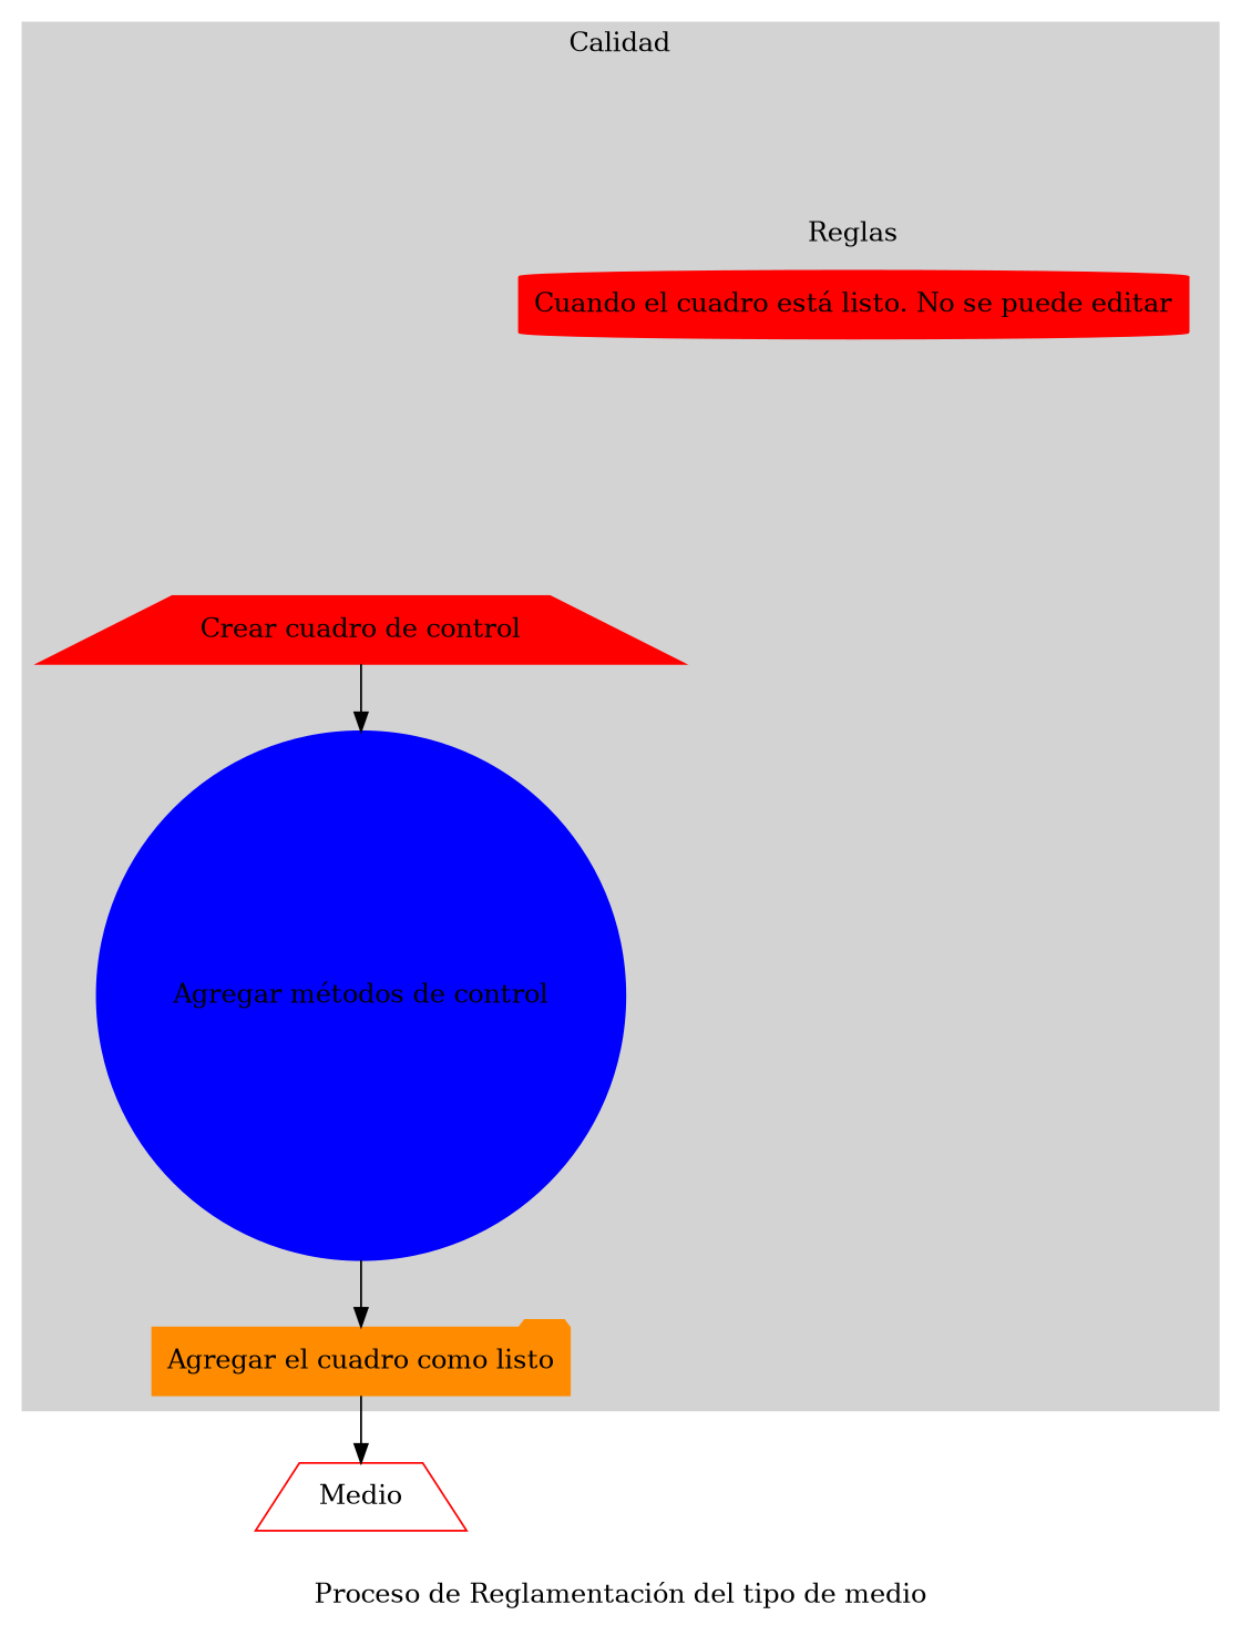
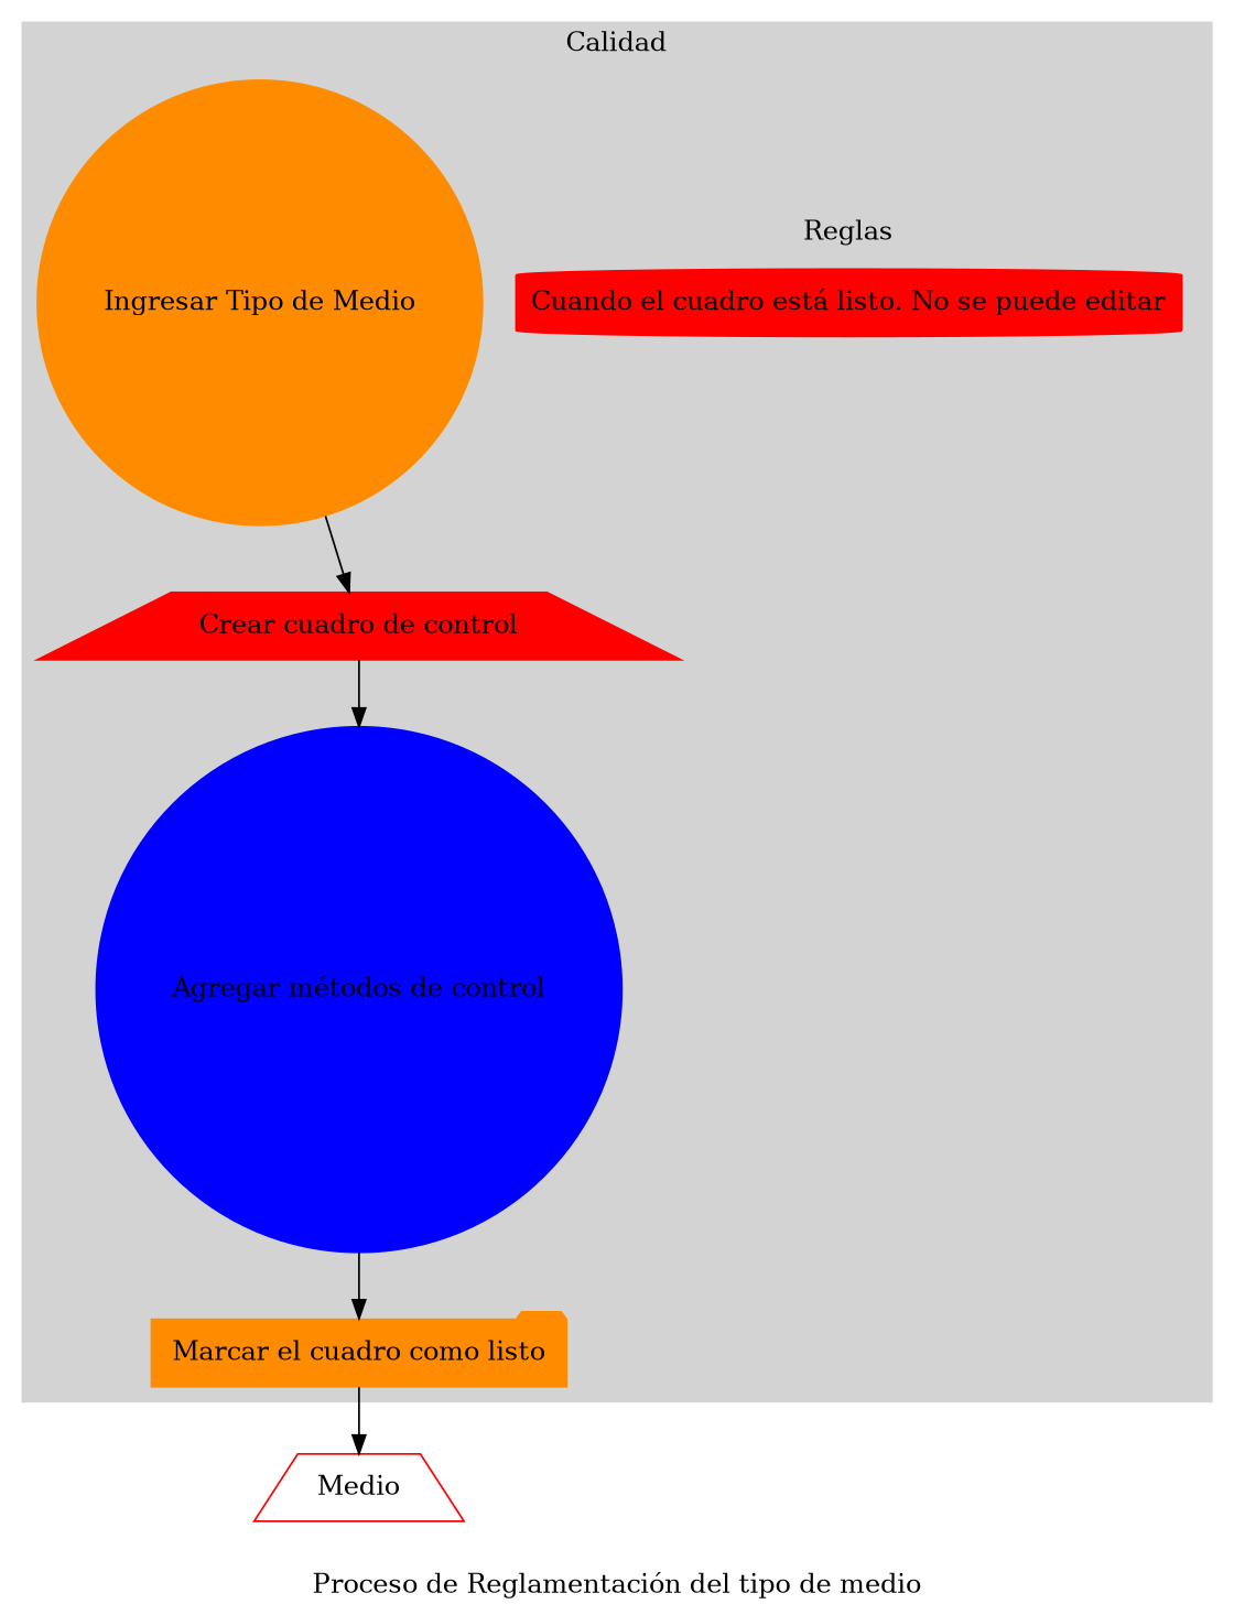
  digraph {
    fontname="DejaVu Serif"
    label="Proceso de Reglamentación del tipo de medio"
    node [color=red fontname="DejaVu Serif" shape=circle style=filled]
    edge [fontname="DejaVu Serif"]
    n1 [label="Cuando el cuadro está listo. No se puede editar" shape=cylinder]
+   n2 [color=darkorange label="Ingresar Tipo de Medio"]
    n3 [label="Crear cuadro de control" shape=trapezium]
    n4 [color=blue label="Agregar métodos de control"]
-   n5 [color=darkorange label="Agregar el cuadro como listo" shape=folder]
+   n5 [color=darkorange label="Marcar el cuadro como listo" shape=folder]
    n6 [label=Medio shape=trapezium style=""]
    subgraph cluster_1 {
      color=lightgrey
      label=Calidad
      style=filled
+     n2
      n3
      n4
      n5
      subgraph cluster_2 {
        color=lightgrey
        label=Reglas
        style=filled
        n1
      }
    }
+   n2 -> n3
    n3 -> n4
    n4 -> n5
    n5 -> n6
  }
